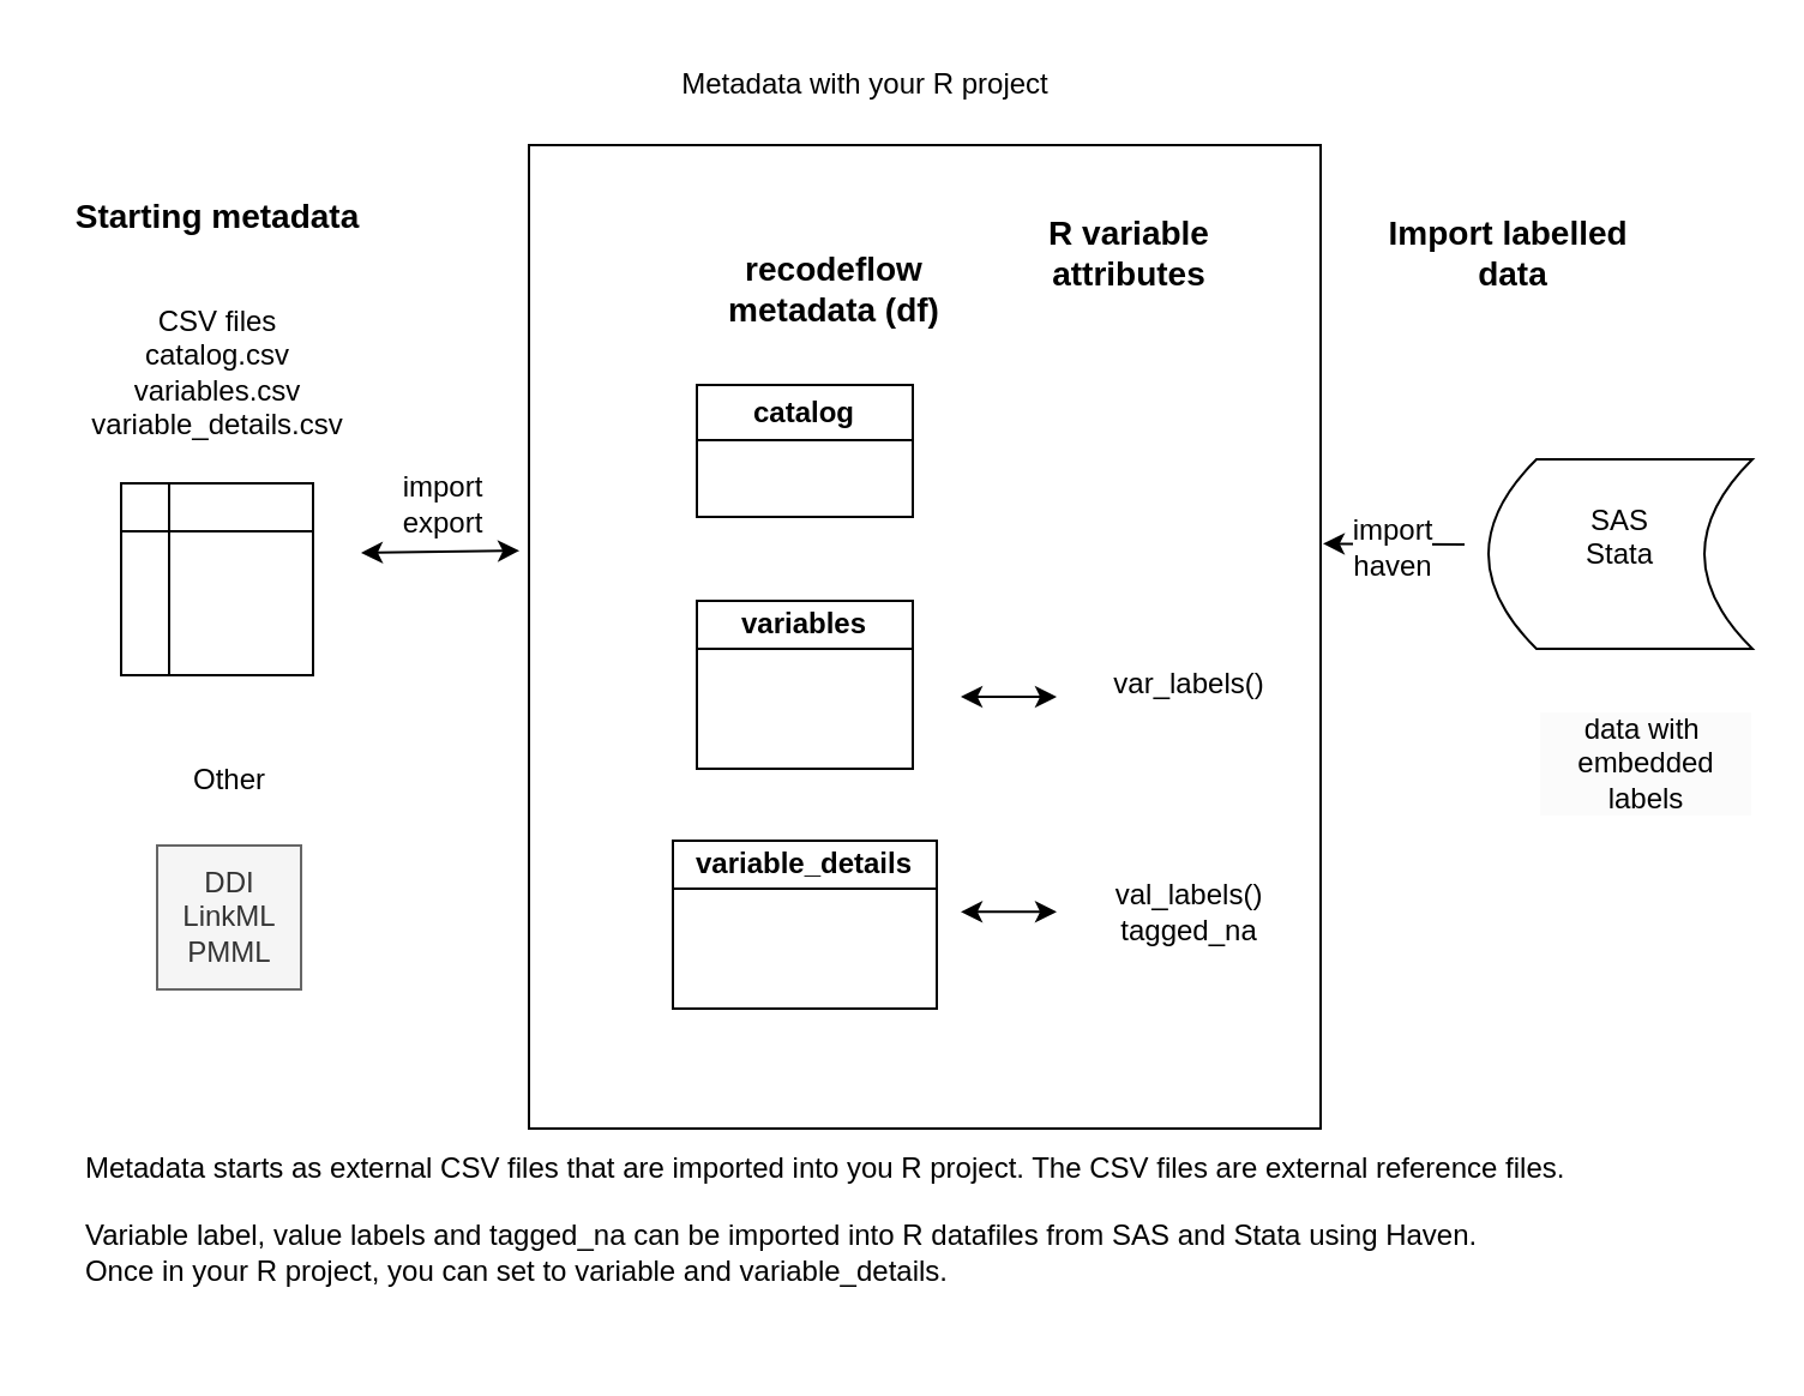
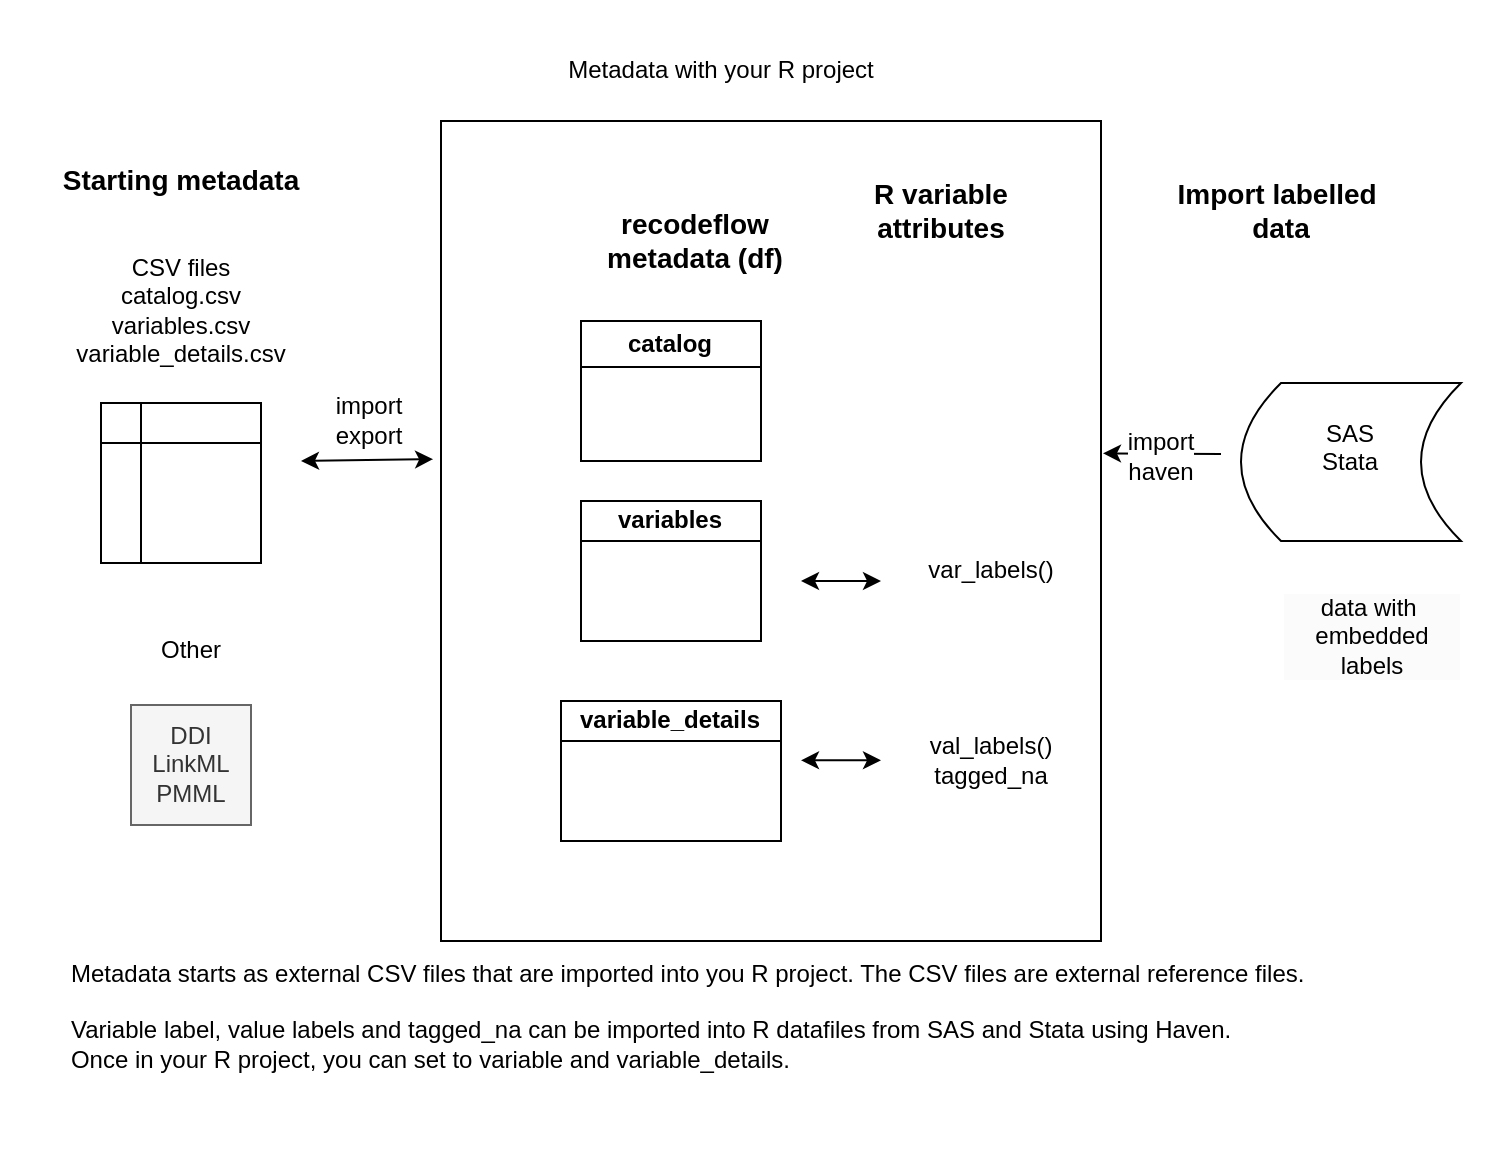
  <mxCell id="0" />
  <mxCell id="1" parent="0" />
  <mxCell id="2" value="" style="rounded=0;whiteSpace=wrap;html=1;" parent="1" vertex="1"><mxGeometry x="220" y="60" width="330" height="410" as="geometry" /></mxCell>
  <mxCell id="3" value="" style="shape=internalStorage;whiteSpace=wrap;html=1;backgroundOutline=1;" parent="1" vertex="1"><mxGeometry x="50" y="201" width="80" height="80" as="geometry" /></mxCell>
  <mxCell id="4" value="&lt;b&gt;&lt;font style=&quot;font-size: 14px;&quot;&gt;Starting metadata&lt;/font&gt;&lt;/b&gt;" style="text;html=1;align=center;verticalAlign=middle;resizable=0;points=[];autosize=1;strokeColor=none;fillColor=none;" parent="1" vertex="1"><mxGeometry x="20" y="75" width="140" height="30" as="geometry" /></mxCell>
  <mxCell id="5" value="CSV files&lt;br&gt;catalog.csv&lt;br&gt;variables.csv&lt;br&gt;variable_details.csv" style="text;html=1;align=center;verticalAlign=middle;resizable=0;points=[];autosize=1;strokeColor=none;fillColor=none;" parent="1" vertex="1"><mxGeometry x="25" y="120" width="130" height="70" as="geometry" /></mxCell>
  <mxCell id="6" value="&lt;div&gt;DDI&lt;br&gt;LinkML&lt;br&gt;PMML&lt;/div&gt;" style="text;html=1;align=center;verticalAlign=middle;resizable=0;points=[];autosize=1;strokeColor=#666666;fillColor=#f5f5f5;fontColor=#333333;" parent="1" vertex="1"><mxGeometry x="65" y="352" width="60" height="60" as="geometry" /></mxCell>
  <mxCell id="7" value="Other" style="text;html=1;align=center;verticalAlign=middle;resizable=0;points=[];autosize=1;strokeColor=none;fillColor=none;" parent="1" vertex="1"><mxGeometry x="70" y="310" width="50" height="30" as="geometry" /></mxCell>
  <mxCell id="8" value="" style="endArrow=classic;startArrow=classic;html=1;rounded=0;entryX=-0.012;entryY=0.388;entryDx=0;entryDy=0;entryPerimeter=0;" parent="1" edge="1"><mxGeometry width="50" height="50" relative="1" as="geometry"><mxPoint x="150" y="230" as="sourcePoint" /><mxPoint x="216.04" y="229.08" as="targetPoint" /></mxGeometry></mxCell>
  <mxCell id="9" value="&lt;font style=&quot;font-size: 12px;&quot;&gt;import&lt;/font&gt;&lt;div&gt;&lt;font style=&quot;font-size: 12px;&quot;&gt;export&lt;/font&gt;&lt;/div&gt;" style="edgeLabel;html=1;align=center;verticalAlign=middle;resizable=0;points=[];" parent="8" vertex="1" connectable="0"><mxGeometry x="0.04" relative="1" as="geometry"><mxPoint y="-20" as="offset" /></mxGeometry></mxCell>
  <mxCell id="10" value="variables" style="swimlane;whiteSpace=wrap;html=1;startSize=20;" parent="1" vertex="1"><mxGeometry x="290" y="250" width="90" height="70" as="geometry" /></mxCell>
- <mxCell id="11" value="catalog" style="swimlane;whiteSpace=wrap;html=1;" parent="1" vertex="1"><mxGeometry x="290" y="160" width="90" height="55" as="geometry"><mxRectangle x="390" y="270" width="80" height="30" as="alternateBounds" /></mxGeometry></mxCell>
+ <mxCell id="11" value="catalog" style="swimlane;whiteSpace=wrap;html=1;" parent="1" vertex="1"><mxGeometry x="290" y="160" width="90" height="70" as="geometry"><mxRectangle x="390" y="270" width="80" height="30" as="alternateBounds" /></mxGeometry></mxCell>
  <mxCell id="12" value="variable_details" style="swimlane;whiteSpace=wrap;html=1;startSize=20;" parent="1" vertex="1"><mxGeometry x="280" y="350" width="110" height="70" as="geometry" /></mxCell>
  <mxCell id="13" value="var_labels()" style="text;html=1;align=center;verticalAlign=middle;resizable=0;points=[];autosize=1;strokeColor=none;fillColor=none;" parent="1" vertex="1"><mxGeometry x="450" y="270" width="90" height="30" as="geometry" /></mxCell>
  <mxCell id="14" value="val_labels()&lt;div&gt;tagged_na&lt;/div&gt;" style="text;html=1;align=center;verticalAlign=middle;resizable=0;points=[];autosize=1;strokeColor=none;fillColor=none;" parent="1" vertex="1"><mxGeometry x="455" y="360" width="80" height="40" as="geometry" /></mxCell>
  <mxCell id="15" value="" style="endArrow=classic;startArrow=classic;html=1;rounded=0;" parent="1" edge="1"><mxGeometry width="50" height="50" relative="1" as="geometry"><mxPoint x="400" y="290" as="sourcePoint" /><mxPoint x="440" y="290" as="targetPoint" /></mxGeometry></mxCell>
  <mxCell id="16" value="" style="endArrow=classic;startArrow=classic;html=1;rounded=0;" parent="1" edge="1"><mxGeometry width="50" height="50" relative="1" as="geometry"><mxPoint x="400" y="379.66" as="sourcePoint" /><mxPoint x="440" y="379.66" as="targetPoint" /></mxGeometry></mxCell>
  <mxCell id="17" value="" style="endArrow=classic;html=1;rounded=0;entryX=1.003;entryY=0.437;entryDx=0;entryDy=0;entryPerimeter=0;" parent="1" edge="1"><mxGeometry width="50" height="50" relative="1" as="geometry"><mxPoint x="610" y="226.5" as="sourcePoint" /><mxPoint x="550.99" y="226.17" as="targetPoint" /><Array as="points" /></mxGeometry></mxCell>
  <mxCell id="18" value="&lt;div&gt;&lt;font style=&quot;font-size: 12px;&quot;&gt;import&lt;/font&gt;&lt;/div&gt;&lt;font style=&quot;font-size: 12px;&quot;&gt;haven&lt;/font&gt;" style="edgeLabel;html=1;align=center;verticalAlign=middle;resizable=0;points=[];" parent="17" vertex="1" connectable="0"><mxGeometry x="0.042" y="1" relative="1" as="geometry"><mxPoint x="1" as="offset" /></mxGeometry></mxCell>
  <mxCell id="19" value="&lt;b&gt;&lt;font style=&quot;font-size: 14px;&quot;&gt;recodeflow&lt;br&gt;metadata (df)&lt;br&gt;&lt;/font&gt;&lt;/b&gt;" style="text;html=1;align=center;verticalAlign=middle;resizable=0;points=[];autosize=1;strokeColor=none;fillColor=none;" parent="1" vertex="1"><mxGeometry x="292" y="95" width="110" height="50" as="geometry" /></mxCell>
- <mxCell id="20" value="&lt;b&gt;&lt;font style=&quot;font-size: 14px;&quot;&gt;Import labelled&amp;nbsp;&lt;/font&gt;&lt;/b&gt;&lt;div&gt;&lt;b&gt;&lt;font style=&quot;font-size: 14px;&quot;&gt;data&lt;/font&gt;&lt;/b&gt;&lt;/div&gt;" style="text;html=1;align=center;verticalAlign=middle;resizable=0;points=[];autosize=1;strokeColor=none;fillColor=none;" parent="1" vertex="1"><mxGeometry x="565" y="80" width="130" height="50" as="geometry" /></mxCell>
+ <mxCell id="20" value="&lt;b&gt;&lt;font style=&quot;font-size: 14px;&quot;&gt;Import labelled&amp;nbsp;&lt;/font&gt;&lt;/b&gt;&lt;div&gt;&lt;b&gt;&lt;font style=&quot;font-size: 14px;&quot;&gt;data&lt;/font&gt;&lt;/b&gt;&lt;/div&gt;" style="text;html=1;align=center;verticalAlign=middle;resizable=0;points=[];autosize=1;strokeColor=none;fillColor=none;" parent="1" vertex="1"><mxGeometry x="575" y="80" width="130" height="50" as="geometry" /></mxCell>
  <mxCell id="21" value="&lt;b&gt;&lt;font style=&quot;font-size: 14px;&quot;&gt;R variable &lt;br&gt;attributes&lt;/font&gt;&lt;/b&gt;" style="text;html=1;align=center;verticalAlign=middle;resizable=0;points=[];autosize=1;strokeColor=none;fillColor=none;" parent="1" vertex="1"><mxGeometry x="425" y="80" width="90" height="50" as="geometry" /></mxCell>
  <mxCell id="22" value="SAS&lt;div&gt;Stata&lt;/div&gt;&lt;div&gt;&lt;br&gt;&lt;/div&gt;" style="shape=dataStorage;whiteSpace=wrap;html=1;fixedSize=1;" vertex="1" parent="1"><mxGeometry x="620" y="191" width="110" height="79" as="geometry" /></mxCell>
  <mxCell id="23" value="&lt;div style=&quot;forced-color-adjust: none; color: rgb(0, 0, 0); font-family: Helvetica; font-size: 12px; font-style: normal; font-variant-ligatures: normal; font-variant-caps: normal; font-weight: 400; letter-spacing: normal; orphans: 2; text-align: center; text-indent: 0px; text-transform: none; widows: 2; word-spacing: 0px; -webkit-text-stroke-width: 0px; white-space: normal; background-color: rgb(251, 251, 251); text-decoration-thickness: initial; text-decoration-style: initial; text-decoration-color: initial;&quot;&gt;data with&amp;nbsp; embedded labels&lt;/div&gt;" style="text;whiteSpace=wrap;html=1;" vertex="1" parent="1"><mxGeometry x="640" y="290" width="90" height="80" as="geometry" /></mxCell>
  <mxCell id="24" value="Metadata with your R project" style="text;html=1;align=center;verticalAlign=middle;resizable=0;points=[];autosize=1;strokeColor=none;fillColor=none;" vertex="1" parent="1"><mxGeometry x="270" y="20" width="180" height="30" as="geometry" /></mxCell>
  <mxCell id="25" value="Metadata starts as external CSV files that are imported into you R project. The CSV files are external reference files.&amp;nbsp;&lt;div&gt;&lt;br&gt;&lt;/div&gt;&lt;div style=&quot;text-align: left;&quot;&gt;Variable label, value labels and tagged_na can be imported into R datafiles from SAS and Stata using Haven.&amp;nbsp;&lt;/div&gt;&lt;div style=&quot;text-align: left;&quot;&gt;Once in your R project, you can set to variable and variable_details.&lt;/div&gt;&lt;div style=&quot;text-align: left;&quot;&gt;&lt;br&gt;&lt;/div&gt;" style="text;html=1;align=center;verticalAlign=middle;resizable=0;points=[];autosize=1;strokeColor=none;fillColor=none;" vertex="1" parent="1"><mxGeometry x="25" y="470" width="640" height="90" as="geometry" /></mxCell>
